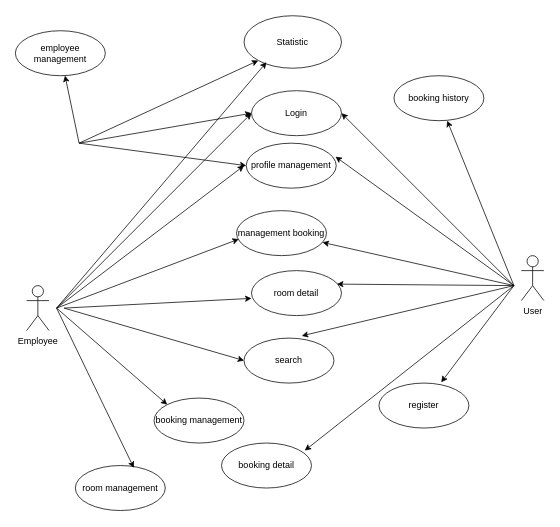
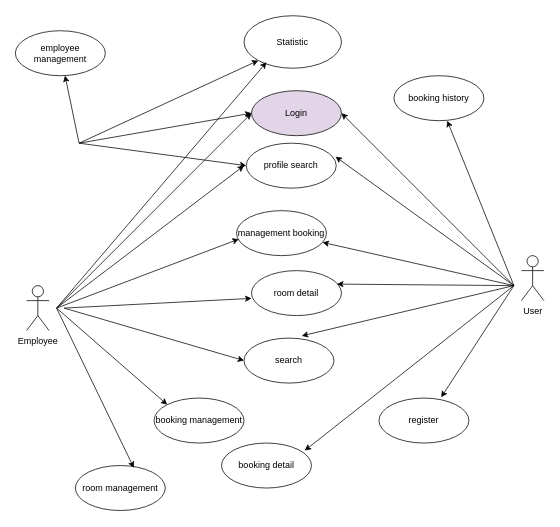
  <mxCell id="0" />
  <mxCell id="1" parent="0" />
  <mxCell id="2" value="Employee" style="shape=umlActor;verticalLabelPosition=bottom;labelBackgroundColor=#ffffff;verticalAlign=top;html=1;outlineConnect=0;" vertex="1" parent="1"><mxGeometry y="380" width="30" height="60" as="geometry" x="35" /></mxCell>
  <mxCell id="3" value="User" style="shape=umlActor;verticalLabelPosition=bottom;labelBackgroundColor=#ffffff;verticalAlign=top;html=1;outlineConnect=0;" vertex="1" parent="1"><mxGeometry x="695" y="340" width="30" height="60" as="geometry" /></mxCell>
- <mxCell id="4" value="Login" style="ellipse;whiteSpace=wrap;html=1;" vertex="1" parent="1"><mxGeometry x="335" y="120" width="120" height="60" as="geometry" /></mxCell>
+ <mxCell id="4" value="Login" style="ellipse;whiteSpace=wrap;html=1;fillColor=#e1d5e7;" vertex="1" parent="1"><mxGeometry x="335" y="120" width="120" height="60" as="geometry" /></mxCell>
  <mxCell id="5" value="booking history" style="ellipse;whiteSpace=wrap;html=1;" vertex="1" parent="1"><mxGeometry x="525" width="120" height="60" as="geometry" y="100" /></mxCell>
  <mxCell id="6" value="Statistic" style="ellipse;whiteSpace=wrap;html=1;" vertex="1" parent="1"><mxGeometry x="325" y="20" width="130" height="70" as="geometry" /></mxCell>
  <mxCell id="7" value="search" style="ellipse;whiteSpace=wrap;html=1;" vertex="1" parent="1"><mxGeometry x="325" y="450" width="120" height="60" as="geometry" /></mxCell>
  <mxCell id="8" value="booking detail" style="ellipse;whiteSpace=wrap;html=1;" vertex="1" parent="1"><mxGeometry x="295" y="590" width="120" height="60" as="geometry" /></mxCell>
  <mxCell id="9" value="employee management" style="ellipse;whiteSpace=wrap;html=1;" vertex="1" parent="1"><mxGeometry x="20" y="40" width="120" height="60" as="geometry" /></mxCell>
  <mxCell id="10" value="booking management" style="ellipse;whiteSpace=wrap;html=1;" vertex="1" parent="1"><mxGeometry x="205" y="530" width="120" height="60" as="geometry" /></mxCell>
  <mxCell id="11" value="room detail" style="ellipse;whiteSpace=wrap;html=1;" vertex="1" parent="1"><mxGeometry x="335" y="360" width="120" height="60" as="geometry" /></mxCell>
- <mxCell id="12" value="profile management" style="ellipse;whiteSpace=wrap;html=1;" vertex="1" parent="1"><mxGeometry x="328" y="190" width="120" height="60" as="geometry" /></mxCell>
+ <mxCell id="12" value="profile search" style="ellipse;whiteSpace=wrap;html=1;" vertex="1" parent="1"><mxGeometry x="328" y="190" width="120" height="60" as="geometry" /></mxCell>
  <mxCell id="13" value="management booking" style="ellipse;whiteSpace=wrap;html=1;" vertex="1" parent="1"><mxGeometry x="315" y="280" width="120" height="60" as="geometry" /></mxCell>
- <mxCell id="14" value="register" style="ellipse;whiteSpace=wrap;html=1;" vertex="1" parent="1"><mxGeometry x="505" y="510" width="120" height="60" as="geometry" /></mxCell>
+ <mxCell id="14" value="register" style="ellipse;whiteSpace=wrap;html=1;" vertex="1" parent="1"><mxGeometry x="505" y="530" width="120" height="60" as="geometry" /></mxCell>
  <mxCell id="15" value="room management" style="ellipse;whiteSpace=wrap;html=1;" vertex="1" parent="1"><mxGeometry x="100" y="620" width="120" height="60" as="geometry" /></mxCell>
  <mxCell id="16" value="" style="endArrow=classic;html=1;entryX=0.592;entryY=1;entryDx=0;entryDy=0;entryPerimeter=0;" edge="1" parent="1" target="5"><mxGeometry width="50" height="50" relative="1" as="geometry"><mxPoint x="685" y="380" as="sourcePoint" /><mxPoint x="685" y="350" as="targetPoint" /></mxGeometry></mxCell>
  <mxCell id="17" value="" style="endArrow=classic;html=1;" edge="1" parent="1" target="13"><mxGeometry width="50" height="50" relative="1" as="geometry"><mxPoint x="685" y="380" as="sourcePoint" /><mxPoint x="614.04" y="426.98" as="targetPoint" /></mxGeometry></mxCell>
  <mxCell id="18" value="" style="endArrow=classic;html=1;entryX=0.925;entryY=0.167;entryDx=0;entryDy=0;entryPerimeter=0;" edge="1" parent="1" target="8"><mxGeometry width="50" height="50" relative="1" as="geometry"><mxPoint x="685" y="380" as="sourcePoint" /><mxPoint x="604.04" y="429.98" as="targetPoint" /></mxGeometry></mxCell>
  <mxCell id="19" value="" style="endArrow=classic;html=1;entryX=0.95;entryY=0.3;entryDx=0;entryDy=0;entryPerimeter=0;" edge="1" parent="1" target="11"><mxGeometry width="50" height="50" relative="1" as="geometry"><mxPoint x="685" y="380" as="sourcePoint" /><mxPoint x="394.54" y="601.98" as="targetPoint" /></mxGeometry></mxCell>
  <mxCell id="20" value="" style="endArrow=classic;html=1;entryX=0.692;entryY=-0.017;entryDx=0;entryDy=0;entryPerimeter=0;" edge="1" parent="1" target="14"><mxGeometry width="50" height="50" relative="1" as="geometry"><mxPoint x="685" y="380" as="sourcePoint" /><mxPoint x="644.04" y="456.98" as="targetPoint" /></mxGeometry></mxCell>
  <mxCell id="21" value="" style="endArrow=classic;html=1;entryX=1;entryY=0.5;entryDx=0;entryDy=0;" edge="1" parent="1" target="4"><mxGeometry width="50" height="50" relative="1" as="geometry"><mxPoint x="685" y="380" as="sourcePoint" /><mxPoint x="654.04" y="466.98" as="targetPoint" /></mxGeometry></mxCell>
  <mxCell id="22" value="" style="endArrow=classic;html=1;entryX=0.642;entryY=-0.05;entryDx=0;entryDy=0;entryPerimeter=0;" edge="1" parent="1" target="7"><mxGeometry width="50" height="50" relative="1" as="geometry"><mxPoint x="685" y="380" as="sourcePoint" /><mxPoint x="664.04" y="476.98" as="targetPoint" /></mxGeometry></mxCell>
  <mxCell id="23" value="" style="endArrow=classic;html=1;entryX=0.992;entryY=0.3;entryDx=0;entryDy=0;entryPerimeter=0;" edge="1" parent="1" target="12"><mxGeometry width="50" height="50" relative="1" as="geometry"><mxPoint x="685" y="380" as="sourcePoint" /><mxPoint x="674.04" y="486.98" as="targetPoint" /></mxGeometry></mxCell>
  <mxCell id="24" value="" style="endArrow=classic;html=1;entryX=0;entryY=0.5;entryDx=0;entryDy=0;" edge="1" parent="1" target="4"><mxGeometry width="50" height="50" relative="1" as="geometry"><mxPoint x="105" y="190" as="sourcePoint" /><mxPoint x="185" y="240" as="targetPoint" /></mxGeometry></mxCell>
  <mxCell id="25" value="" style="endArrow=classic;html=1;entryX=0;entryY=0.5;entryDx=0;entryDy=0;" edge="1" parent="1" target="12"><mxGeometry width="50" height="50" relative="1" as="geometry"><mxPoint x="105" y="190" as="sourcePoint" /><mxPoint x="345" y="160" as="targetPoint" /></mxGeometry></mxCell>
  <mxCell id="26" value="" style="endArrow=classic;html=1;entryX=0.025;entryY=0.633;entryDx=0;entryDy=0;entryPerimeter=0;" edge="1" parent="1" target="13"><mxGeometry width="50" height="50" relative="1" as="geometry"><mxPoint x="75" y="410" as="sourcePoint" /><mxPoint x="355" y="170" as="targetPoint" /></mxGeometry></mxCell>
  <mxCell id="27" value="" style="endArrow=classic;html=1;entryX=0;entryY=0.5;entryDx=0;entryDy=0;" edge="1" parent="1" target="4"><mxGeometry width="50" height="50" relative="1" as="geometry"><mxPoint x="75" y="410" as="sourcePoint" /><mxPoint x="365" y="180" as="targetPoint" /></mxGeometry></mxCell>
  <mxCell id="28" value="" style="endArrow=classic;html=1;" edge="1" parent="1" target="9"><mxGeometry width="50" height="50" relative="1" as="geometry"><mxPoint x="105" y="190" as="sourcePoint" /><mxPoint x="375" y="190" as="targetPoint" /></mxGeometry></mxCell>
  <mxCell id="29" value="" style="endArrow=classic;html=1;" edge="1" parent="1"><mxGeometry width="50" height="50" relative="1" as="geometry"><mxPoint x="75" y="410" as="sourcePoint" /><mxPoint x="325" y="220" as="targetPoint" /></mxGeometry></mxCell>
  <mxCell id="30" value="" style="endArrow=classic;html=1;entryX=0;entryY=0.617;entryDx=0;entryDy=0;entryPerimeter=0;" edge="1" parent="1" target="11"><mxGeometry width="50" height="50" relative="1" as="geometry"><mxPoint x="85" y="410" as="sourcePoint" /><mxPoint x="328" y="327.98" as="targetPoint" /></mxGeometry></mxCell>
  <mxCell id="31" value="" style="endArrow=classic;html=1;entryX=0;entryY=0.5;entryDx=0;entryDy=0;" edge="1" parent="1" target="7"><mxGeometry width="50" height="50" relative="1" as="geometry"><mxPoint x="85" y="410" as="sourcePoint" /><mxPoint x="338" y="337.98" as="targetPoint" /></mxGeometry></mxCell>
  <mxCell id="32" value="" style="endArrow=classic;html=1;entryX=0;entryY=0;entryDx=0;entryDy=0;" edge="1" parent="1" target="10"><mxGeometry width="50" height="50" relative="1" as="geometry"><mxPoint x="75" y="410" as="sourcePoint" /><mxPoint x="348" y="347.98" as="targetPoint" /></mxGeometry></mxCell>
  <mxCell id="33" value="" style="endArrow=classic;html=1;entryX=0.65;entryY=0.05;entryDx=0;entryDy=0;entryPerimeter=0;" edge="1" parent="1" target="15"><mxGeometry width="50" height="50" relative="1" as="geometry"><mxPoint x="75" y="410" as="sourcePoint" /><mxPoint x="358" y="357.98" as="targetPoint" /></mxGeometry></mxCell>
  <mxCell id="34" value="" style="endArrow=classic;html=1;" edge="1" parent="1"><mxGeometry width="50" height="50" relative="1" as="geometry"><mxPoint x="75" y="410" as="sourcePoint" /><mxPoint x="355" y="82" as="targetPoint" /></mxGeometry></mxCell>
  <mxCell id="35" value="" style="endArrow=classic;html=1;entryX=0;entryY=1;entryDx=0;entryDy=0;" edge="1" parent="1" target="6"><mxGeometry width="50" height="50" relative="1" as="geometry"><mxPoint x="105" y="190" as="sourcePoint" /><mxPoint x="378" y="377.98" as="targetPoint" /></mxGeometry></mxCell>
